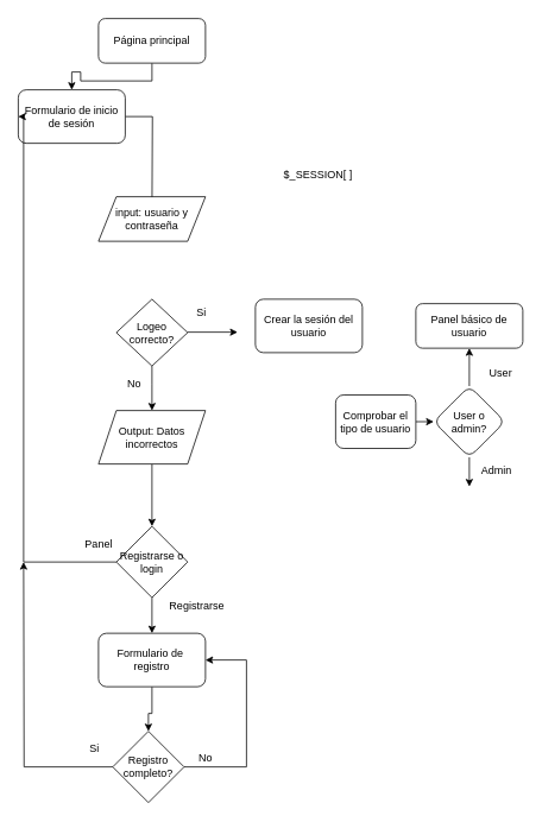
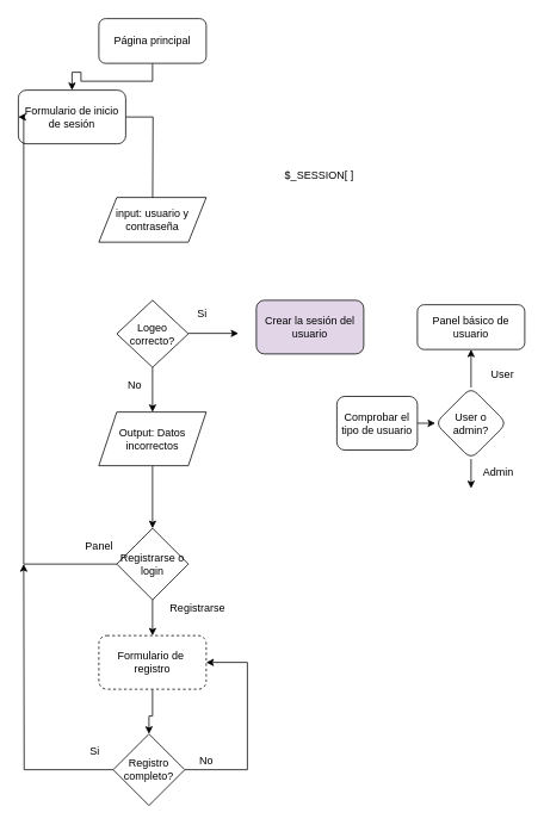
  <mxCell id="0" />
  <mxCell id="1" parent="0" />
  <mxCell id="2" value="" style="edgeStyle=orthogonalEdgeStyle;rounded=0;orthogonalLoop=1;jettySize=auto;html=1;" parent="1" source="3" target="5" edge="1"><mxGeometry relative="1" as="geometry" /></mxCell>
  <mxCell id="3" value="Página principal" style="rounded=1;whiteSpace=wrap;html=1;" parent="1" vertex="1"><mxGeometry x="110" y="20" width="120" height="50" as="geometry" /></mxCell>
  <mxCell id="4" value="" style="edgeStyle=orthogonalEdgeStyle;rounded=0;orthogonalLoop=1;jettySize=auto;html=1;" parent="1" source="5" edge="1"><mxGeometry relative="1" as="geometry"><mxPoint x="170" y="240" as="targetPoint" /></mxGeometry></mxCell>
  <mxCell id="5" value="Formulario de inicio de sesión" style="whiteSpace=wrap;html=1;rounded=1;" parent="1" vertex="1"><mxGeometry x="20" y="100" width="120" height="60" as="geometry" /></mxCell>
  <mxCell id="6" value="input: usuario y contraseña" style="shape=parallelogram;perimeter=parallelogramPerimeter;whiteSpace=wrap;html=1;fixedSize=1;" parent="1" vertex="1"><mxGeometry x="110" y="220" width="120" height="50" as="geometry" /></mxCell>
  <mxCell id="7" value="Logeo correcto?" style="rhombus;whiteSpace=wrap;html=1;" parent="1" vertex="1"><mxGeometry x="130" y="335" width="80" height="75" as="geometry" /></mxCell>
  <mxCell id="8" value="Si" style="text;html=1;align=center;verticalAlign=middle;resizable=0;points=[];autosize=1;strokeColor=none;fillColor=none;" parent="1" vertex="1"><mxGeometry x="210" y="335" width="30" height="30" as="geometry" /></mxCell>
  <mxCell id="9" value="No" style="text;html=1;align=center;verticalAlign=middle;resizable=0;points=[];autosize=1;strokeColor=none;fillColor=none;" parent="1" vertex="1"><mxGeometry x="130" y="415" width="40" height="30" as="geometry" /></mxCell>
  <mxCell id="10" value="" style="edgeStyle=orthogonalEdgeStyle;rounded=0;orthogonalLoop=1;jettySize=auto;html=1;" parent="1" source="11" target="15" edge="1"><mxGeometry relative="1" as="geometry" /></mxCell>
  <mxCell id="11" value="Output: Datos incorrectos" style="shape=parallelogram;perimeter=parallelogramPerimeter;whiteSpace=wrap;html=1;fixedSize=1;" parent="1" vertex="1"><mxGeometry x="110" y="460" width="120" height="60" as="geometry" /></mxCell>
  <mxCell id="12" value="" style="endArrow=classic;html=1;rounded=0;" parent="1" edge="1"><mxGeometry width="50" height="50" relative="1" as="geometry"><mxPoint x="170" y="410" as="sourcePoint" /><mxPoint x="170" y="460" as="targetPoint" /><Array as="points"><mxPoint x="170" y="430" /></Array></mxGeometry></mxCell>
  <mxCell id="13" style="edgeStyle=orthogonalEdgeStyle;rounded=0;orthogonalLoop=1;jettySize=auto;html=1;exitX=0;exitY=0.5;exitDx=0;exitDy=0;entryX=0;entryY=0.5;entryDx=0;entryDy=0;" parent="1" source="15" target="5" edge="1"><mxGeometry relative="1" as="geometry"><Array as="points"><mxPoint x="26" y="630" /><mxPoint x="26" y="130" /></Array></mxGeometry></mxCell>
  <mxCell id="14" style="edgeStyle=orthogonalEdgeStyle;rounded=0;orthogonalLoop=1;jettySize=auto;html=1;exitX=0.5;exitY=1;exitDx=0;exitDy=0;" parent="1" source="15" target="19" edge="1"><mxGeometry relative="1" as="geometry" /></mxCell>
  <mxCell id="15" value="Registrarse o login" style="rhombus;whiteSpace=wrap;html=1;" parent="1" vertex="1"><mxGeometry x="130" y="590" width="80" height="80" as="geometry" /></mxCell>
  <mxCell id="16" value="Panel" style="text;html=1;align=center;verticalAlign=middle;resizable=0;points=[];autosize=1;strokeColor=none;fillColor=none;" parent="1" vertex="1"><mxGeometry x="85" y="595" width="50" height="30" as="geometry" /></mxCell>
  <mxCell id="17" value="Registrarse" style="text;html=1;align=center;verticalAlign=middle;resizable=0;points=[];autosize=1;strokeColor=none;fillColor=none;" parent="1" vertex="1"><mxGeometry x="180" y="665" width="80" height="30" as="geometry" /></mxCell>
  <mxCell id="18" style="edgeStyle=orthogonalEdgeStyle;rounded=0;orthogonalLoop=1;jettySize=auto;html=1;exitX=0.5;exitY=1;exitDx=0;exitDy=0;entryX=0.5;entryY=0;entryDx=0;entryDy=0;" parent="1" source="19" target="22" edge="1"><mxGeometry relative="1" as="geometry"><Array as="points"><mxPoint x="170" y="800" /><mxPoint x="166" y="800" /></Array></mxGeometry></mxCell>
- <mxCell id="19" value="Formulario de&amp;nbsp; registro" style="whiteSpace=wrap;html=1;rounded=1;" parent="1" vertex="1"><mxGeometry x="110" y="710" width="120" height="60" as="geometry" /></mxCell>
+ <mxCell id="19" value="Formulario de&amp;nbsp; registro" style="whiteSpace=wrap;html=1;rounded=1;dashed=1;" parent="1" vertex="1"><mxGeometry x="110" y="710" width="120" height="60" as="geometry" /></mxCell>
  <mxCell id="20" style="edgeStyle=orthogonalEdgeStyle;rounded=0;orthogonalLoop=1;jettySize=auto;html=1;exitX=1;exitY=0.5;exitDx=0;exitDy=0;entryX=1;entryY=0.5;entryDx=0;entryDy=0;" parent="1" source="22" target="19" edge="1"><mxGeometry relative="1" as="geometry"><Array as="points"><mxPoint x="276" y="860" /><mxPoint x="276" y="740" /></Array></mxGeometry></mxCell>
  <mxCell id="21" style="edgeStyle=orthogonalEdgeStyle;rounded=0;orthogonalLoop=1;jettySize=auto;html=1;exitX=0;exitY=0.5;exitDx=0;exitDy=0;" parent="1" source="22" edge="1"><mxGeometry relative="1" as="geometry"><mxPoint x="26" y="630" as="targetPoint" /></mxGeometry></mxCell>
  <mxCell id="22" value="Registro completo?" style="rhombus;whiteSpace=wrap;html=1;" parent="1" vertex="1"><mxGeometry x="126" y="820" width="80" height="80" as="geometry" /></mxCell>
  <mxCell id="23" value="Si" style="text;html=1;align=center;verticalAlign=middle;resizable=0;points=[];autosize=1;strokeColor=none;fillColor=none;" parent="1" vertex="1"><mxGeometry x="90" y="825" width="30" height="30" as="geometry" /></mxCell>
  <mxCell id="24" value="No" style="text;html=1;align=center;verticalAlign=middle;resizable=0;points=[];autosize=1;strokeColor=none;fillColor=none;" parent="1" vertex="1"><mxGeometry x="210" y="835" width="40" height="30" as="geometry" /></mxCell>
  <mxCell id="25" value="" style="endArrow=classic;html=1;rounded=0;" parent="1" edge="1"><mxGeometry width="50" height="50" relative="1" as="geometry"><mxPoint x="210" y="372" as="sourcePoint" /><mxPoint x="266" y="372" as="targetPoint" /><Array as="points" /></mxGeometry></mxCell>
  <mxCell id="26" style="edgeStyle=orthogonalEdgeStyle;rounded=0;orthogonalLoop=1;jettySize=auto;html=1;exitX=1;exitY=0.5;exitDx=0;exitDy=0;entryX=0;entryY=0.5;entryDx=0;entryDy=0;" parent="1" source="27" target="30" edge="1"><mxGeometry relative="1" as="geometry" /></mxCell>
  <mxCell id="27" value="Comprobar el tipo de usuario" style="rounded=1;whiteSpace=wrap;html=1;" parent="1" vertex="1"><mxGeometry x="376" y="442.5" width="90" height="60" as="geometry" /></mxCell>
  <mxCell id="28" style="edgeStyle=orthogonalEdgeStyle;rounded=0;orthogonalLoop=1;jettySize=auto;html=1;exitX=0.5;exitY=0;exitDx=0;exitDy=0;entryX=0.5;entryY=1;entryDx=0;entryDy=0;" parent="1" source="30" target="33" edge="1"><mxGeometry relative="1" as="geometry" /></mxCell>
  <mxCell id="29" style="edgeStyle=orthogonalEdgeStyle;rounded=0;orthogonalLoop=1;jettySize=auto;html=1;exitX=0.5;exitY=1;exitDx=0;exitDy=0;entryX=0;entryY=1.094;entryDx=0;entryDy=0;entryPerimeter=0;" parent="1" source="30" target="32" edge="1"><mxGeometry relative="1" as="geometry" /></mxCell>
  <mxCell id="30" value="User o admin?" style="rhombus;whiteSpace=wrap;html=1;rounded=1;" parent="1" vertex="1"><mxGeometry x="486" y="432.5" width="80" height="80" as="geometry" /></mxCell>
  <mxCell id="31" value="User" style="text;html=1;align=center;verticalAlign=middle;resizable=0;points=[];autosize=1;strokeColor=none;fillColor=none;" parent="1" vertex="1"><mxGeometry x="536" y="402.5" width="50" height="30" as="geometry" /></mxCell>
  <mxCell id="32" value="Admin" style="text;html=1;align=center;verticalAlign=middle;resizable=0;points=[];autosize=1;strokeColor=none;fillColor=none;" parent="1" vertex="1"><mxGeometry x="526" y="512.5" width="60" height="30" as="geometry" /></mxCell>
  <mxCell id="33" value="Panel básico de usuario" style="rounded=1;whiteSpace=wrap;html=1;" parent="1" vertex="1"><mxGeometry x="466" y="340" width="120" height="50" as="geometry" /></mxCell>
- <mxCell id="34" value="Crear la sesión del usuario" style="rounded=1;whiteSpace=wrap;html=1;" vertex="1" parent="1"><mxGeometry x="286" y="335" width="120" height="60" as="geometry" /></mxCell>
+ <mxCell id="34" value="Crear la sesión del usuario" style="rounded=1;whiteSpace=wrap;html=1;fillColor=#e1d5e7;" vertex="1" parent="1"><mxGeometry x="286" y="335" width="120" height="60" as="geometry" /></mxCell>
  <mxCell id="35" value="$_SESSION[ ]" style="text;html=1;align=center;verticalAlign=middle;resizable=0;points=[];autosize=1;strokeColor=none;fillColor=none;" vertex="1" parent="1"><mxGeometry x="306" y="180" width="100" height="30" as="geometry" /></mxCell>
